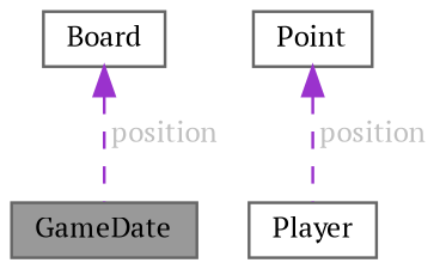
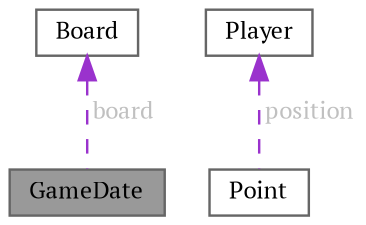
  digraph {
    fontname="PT Serif"
    node [color=gray40 fillcolor=white fontname="PT Serif" fontsize=10 shape=box style=filled]
    edge [color=darkorchid3 dir=back fontcolor=grey fontname="PT Serif" fontsize=10 labelfontname=Helvetica labelfontsize=10 style=dashed]
    n1 [fillcolor=grey60 fontcolor=black height=0.2 label=GameDate width=0.4]
    n2 [height=0.2 label=Board width=0.4]
    n3 [height=0.2 label=Player width=0.4]
    n4 [height=0.2 label=Point width=0.4]
-   n2 -> n1 [label=" position"]
-   n4 -> n3 [label=" position"]
+   n2 -> n1 [label=" board"]
+   n3 -> n4 [label=" position"]
  }
